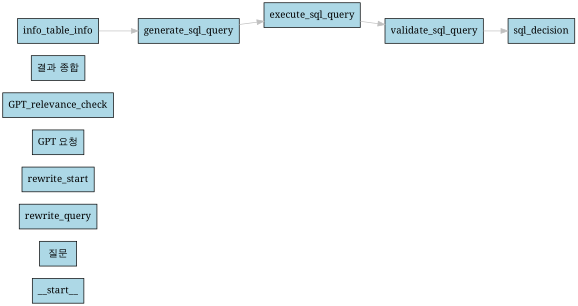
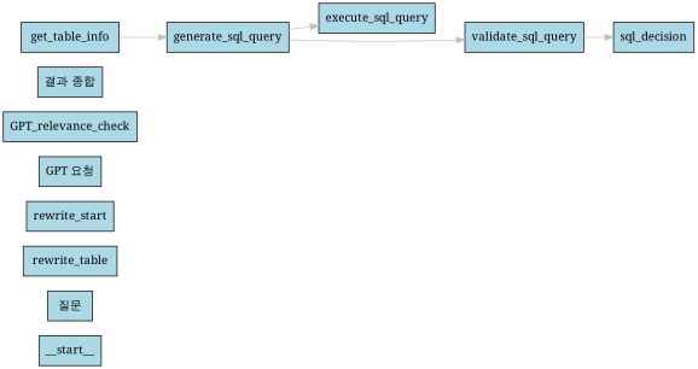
  digraph {
    fontname="Noto Serif"
    rankdir=LR
    node [fillcolor=lightblue fontname="Noto Serif" shape=box style=filled]
    edge [color=gray fontname="Noto Serif"]
    n1 [label=__start__]
    n2 [label="질문"]
-   n3 [label=rewrite_query]
+   n3 [label=rewrite_table]
    n4 [label=rewrite_start]
    n5 [label="GPT 요청"]
    n6 [label=GPT_relevance_check]
    n7 [label="결과 종합"]
-   n8 [label=info_table_info]
+   n8 [label=get_table_info]
    n9 [label=generate_sql_query]
    n10 [label=execute_sql_query]
    n11 [label=validate_sql_query]
    sql_decision
    n8 -> n9
    n9 -> n10
-   n10 -> n11
+   n9 -> n11
    n11 -> sql_decision
  }
